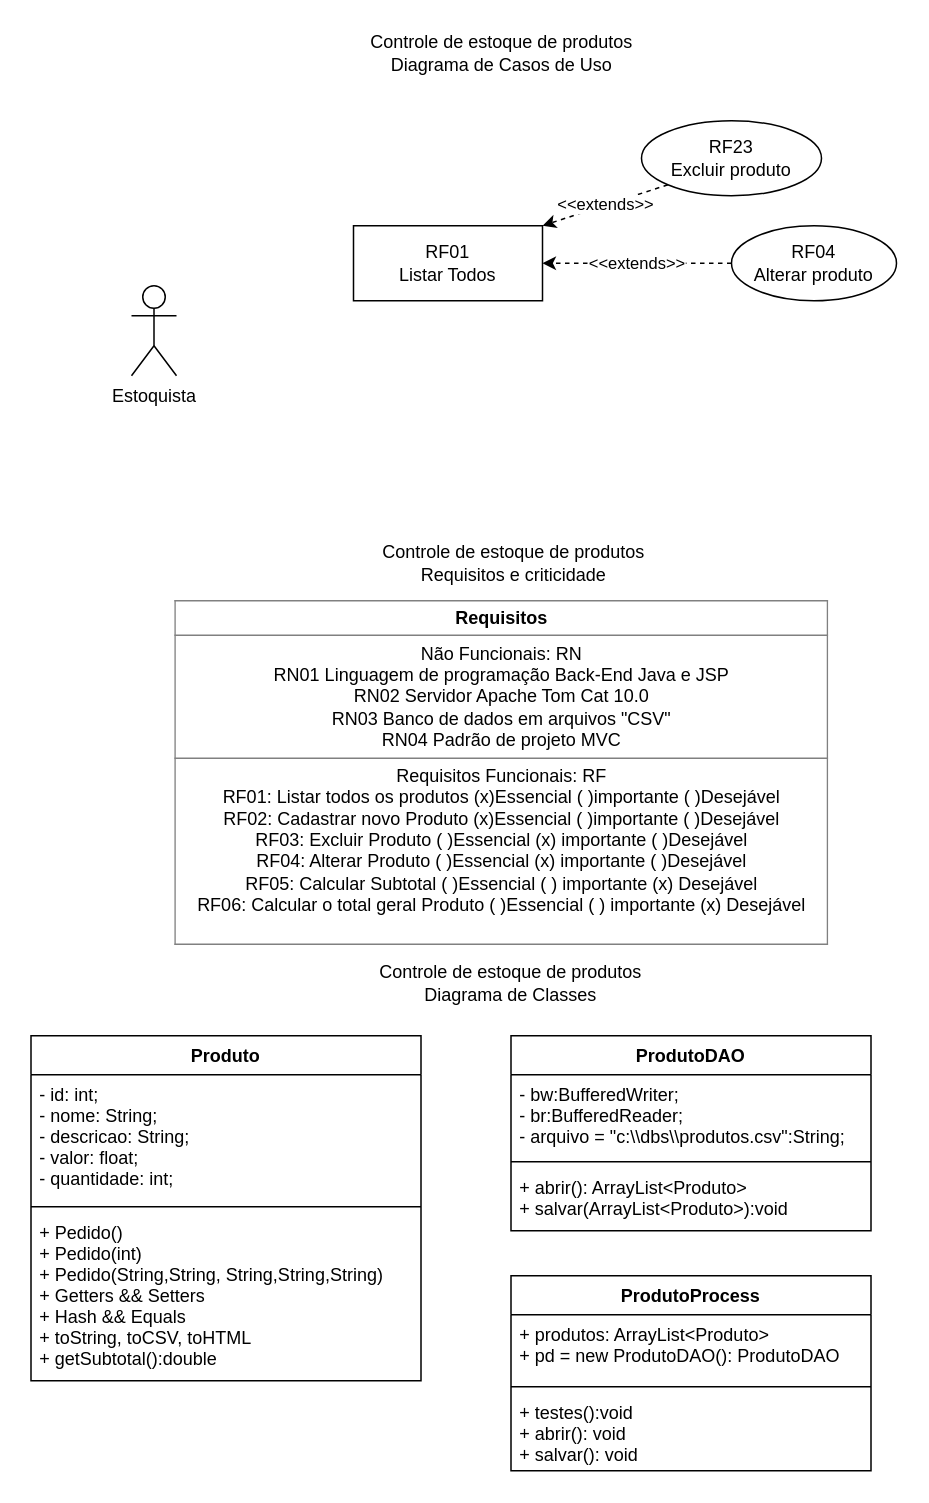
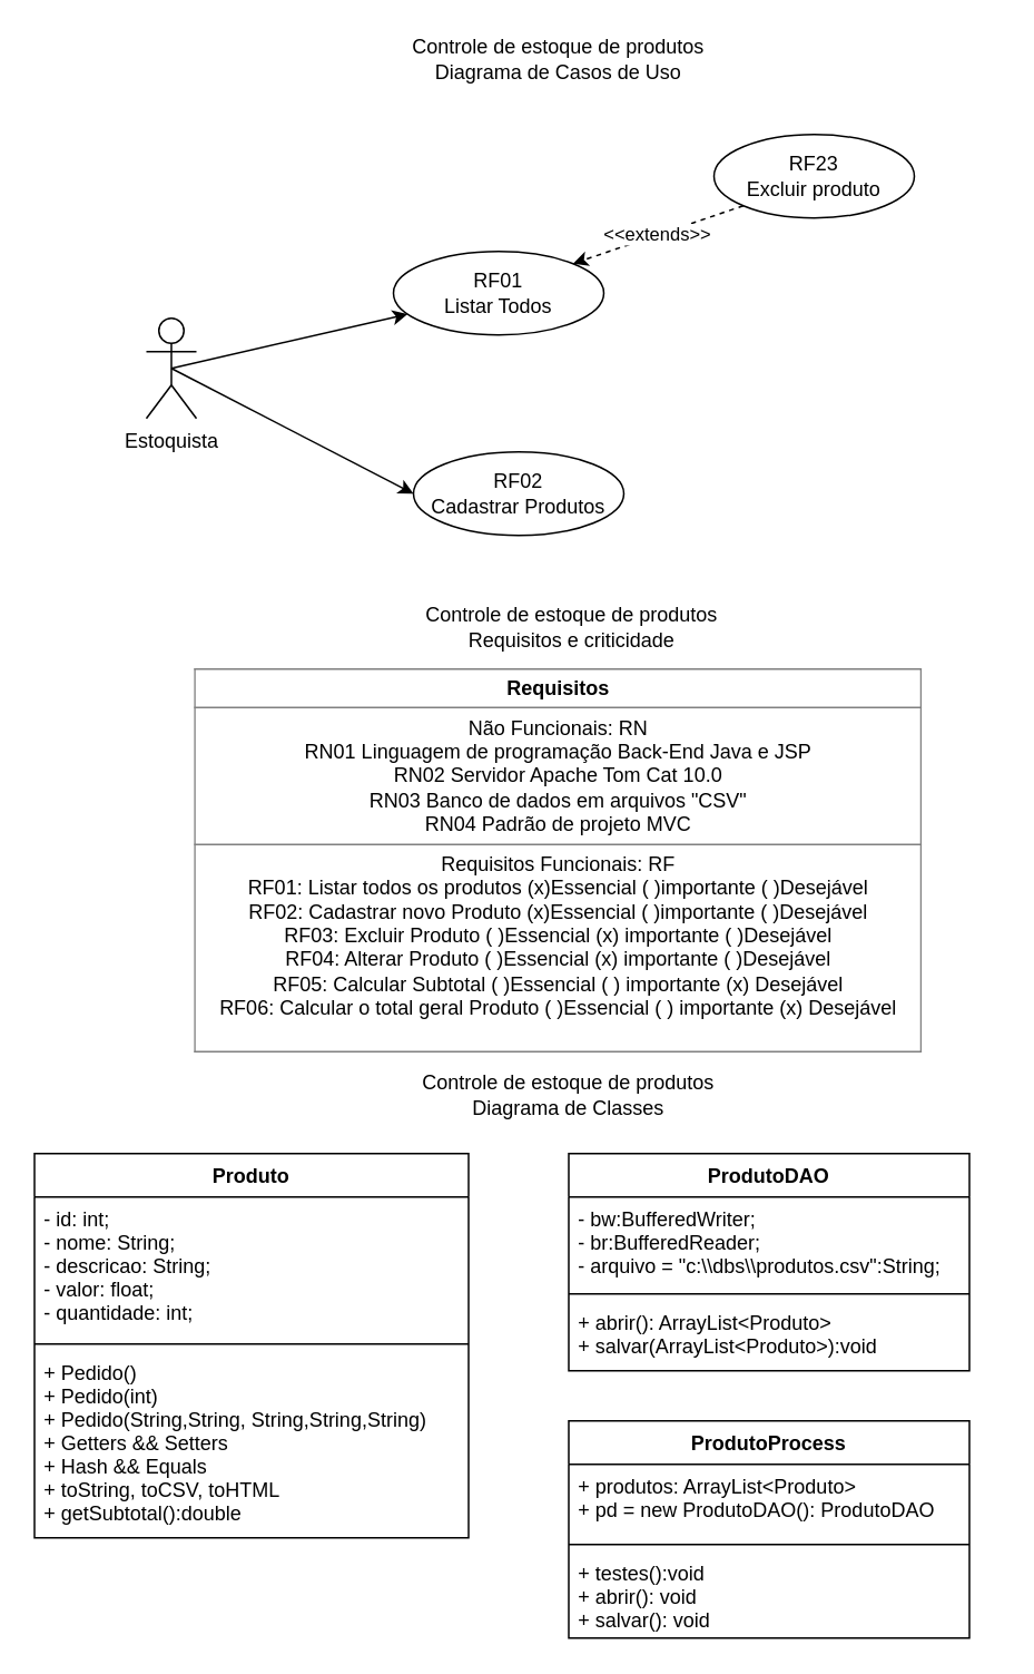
  <mxCell id="0" />
  <mxCell id="1" parent="0" />
  <mxCell id="2" value="Produto" style="swimlane;fontStyle=1;align=center;verticalAlign=top;childLayout=stackLayout;horizontal=1;startSize=26;horizontalStack=0;resizeParent=1;resizeParentMax=0;resizeLast=0;collapsible=1;marginBottom=0;" vertex="1" parent="1"><mxGeometry x="20" y="690" width="260" height="230" as="geometry" /></mxCell>
  <mxCell id="3" value="- id: int;&#10;- nome: String;&#10;- descricao: String;&#10;- valor: float;&#10;- quantidade: int;&#10;" style="text;strokeColor=none;fillColor=none;align=left;verticalAlign=top;spacingLeft=4;spacingRight=4;overflow=hidden;rotatable=0;points=[[0,0.5],[1,0.5]];portConstraint=eastwest;" vertex="1" parent="2"><mxGeometry y="26" width="260" height="84" as="geometry" /></mxCell>
  <mxCell id="4" value="" style="line;strokeWidth=1;fillColor=none;align=left;verticalAlign=middle;spacingTop=-1;spacingLeft=3;spacingRight=3;rotatable=0;labelPosition=right;points=[];portConstraint=eastwest;" vertex="1" parent="2"><mxGeometry y="110" width="260" height="8" as="geometry" /></mxCell>
  <mxCell id="5" value="+ Pedido()&#10;+ Pedido(int)&#10;+ Pedido(String,String, String,String,String)&#10;+ Getters &amp;&amp; Setters&#10;+ Hash &amp;&amp; Equals&#10;+ toString, toCSV, toHTML&#10;+ getSubtotal():double" style="text;strokeColor=none;fillColor=none;align=left;verticalAlign=top;spacingLeft=4;spacingRight=4;overflow=hidden;rotatable=0;points=[[0,0.5],[1,0.5]];portConstraint=eastwest;" vertex="1" parent="2"><mxGeometry y="118" width="260" height="112" as="geometry" /></mxCell>
  <mxCell id="6" value="ProdutoDAO" style="swimlane;fontStyle=1;align=center;verticalAlign=top;childLayout=stackLayout;horizontal=1;startSize=26;horizontalStack=0;resizeParent=1;resizeParentMax=0;resizeLast=0;collapsible=1;marginBottom=0;" vertex="1" parent="1"><mxGeometry x="340" y="690" width="240" height="130" as="geometry" /></mxCell>
  <mxCell id="7" value="- bw:BufferedWriter;&#10;- br:BufferedReader;&#10;- arquivo = &quot;c:\\dbs\\produtos.csv&quot;:String;" style="text;strokeColor=none;fillColor=none;align=left;verticalAlign=top;spacingLeft=4;spacingRight=4;overflow=hidden;rotatable=0;points=[[0,0.5],[1,0.5]];portConstraint=eastwest;" vertex="1" parent="6"><mxGeometry y="26" width="240" height="54" as="geometry" /></mxCell>
  <mxCell id="8" value="" style="line;strokeWidth=1;fillColor=none;align=left;verticalAlign=middle;spacingTop=-1;spacingLeft=3;spacingRight=3;rotatable=0;labelPosition=right;points=[];portConstraint=eastwest;" vertex="1" parent="6"><mxGeometry y="80" width="240" height="8" as="geometry" /></mxCell>
  <mxCell id="9" value="+ abrir(): ArrayList&lt;Produto&gt;&#10;+ salvar(ArrayList&lt;Produto&gt;):void" style="text;strokeColor=none;fillColor=none;align=left;verticalAlign=top;spacingLeft=4;spacingRight=4;overflow=hidden;rotatable=0;points=[[0,0.5],[1,0.5]];portConstraint=eastwest;" vertex="1" parent="6"><mxGeometry y="88" width="240" height="42" as="geometry" /></mxCell>
  <mxCell id="10" value="ProdutoProcess" style="swimlane;fontStyle=1;align=center;verticalAlign=top;childLayout=stackLayout;horizontal=1;startSize=26;horizontalStack=0;resizeParent=1;resizeParentMax=0;resizeLast=0;collapsible=1;marginBottom=0;" vertex="1" parent="1"><mxGeometry x="340" y="850" width="240" height="130" as="geometry" /></mxCell>
  <mxCell id="11" value="+ produtos: ArrayList&lt;Produto&gt;&#10;+ pd = new ProdutoDAO(): ProdutoDAO" style="text;strokeColor=none;fillColor=none;align=left;verticalAlign=top;spacingLeft=4;spacingRight=4;overflow=hidden;rotatable=0;points=[[0,0.5],[1,0.5]];portConstraint=eastwest;" vertex="1" parent="10"><mxGeometry y="26" width="240" height="44" as="geometry" /></mxCell>
  <mxCell id="12" value="" style="line;strokeWidth=1;fillColor=none;align=left;verticalAlign=middle;spacingTop=-1;spacingLeft=3;spacingRight=3;rotatable=0;labelPosition=right;points=[];portConstraint=eastwest;" vertex="1" parent="10"><mxGeometry y="70" width="240" height="8" as="geometry" /></mxCell>
  <mxCell id="13" value="+ testes():void&#10;+ abrir(): void&#10;+ salvar(): void" style="text;strokeColor=none;fillColor=none;align=left;verticalAlign=top;spacingLeft=4;spacingRight=4;overflow=hidden;rotatable=0;points=[[0,0.5],[1,0.5]];portConstraint=eastwest;" vertex="1" parent="10"><mxGeometry y="78" width="240" height="52" as="geometry" /></mxCell>
  <mxCell id="14" value="Controle de estoque de produtos&lt;br&gt;Diagrama de Classes" style="text;html=1;strokeColor=none;fillColor=none;align=center;verticalAlign=middle;whiteSpace=wrap;rounded=0;" vertex="1" parent="1"><mxGeometry x="240" y="640" width="200" height="30" as="geometry" /></mxCell>
  <mxCell id="15" value="Controle de estoque de produtos&lt;br&gt;Diagrama de Casos de Uso" style="text;html=1;strokeColor=none;fillColor=none;align=center;verticalAlign=middle;whiteSpace=wrap;rounded=0;" vertex="1" parent="1"><mxGeometry x="234" y="20" width="200" height="30" as="geometry" /></mxCell>
+ <mxCell id="16" style="rounded=0;orthogonalLoop=1;jettySize=auto;html=1;exitX=0.5;exitY=0.5;exitDx=0;exitDy=0;exitPerimeter=0;" edge="1" parent="1" source="18" target="20"><mxGeometry relative="1" as="geometry" /></mxCell>
+ <mxCell id="17" style="edgeStyle=none;rounded=0;orthogonalLoop=1;jettySize=auto;html=1;exitX=0.5;exitY=0.5;exitDx=0;exitDy=0;exitPerimeter=0;entryX=0;entryY=0.5;entryDx=0;entryDy=0;" edge="1" parent="1" source="18" target="19"><mxGeometry relative="1" as="geometry" /></mxCell>
  <mxCell id="18" value="Estoquista" style="shape=umlActor;verticalLabelPosition=bottom;verticalAlign=top;html=1;outlineConnect=0;" vertex="1" parent="1"><mxGeometry x="87" y="190" width="30" height="60" as="geometry" /></mxCell>
- <mxCell id="20" value="RF01&lt;br&gt;Listar Todos" style="whiteSpace=wrap;html=1;rounded=0;" vertex="1" parent="1"><mxGeometry x="235" y="150" width="126" height="50" as="geometry" /></mxCell>
- <mxCell id="21" value="&amp;lt;&amp;lt;extends&amp;gt;&amp;gt;" style="edgeStyle=none;rounded=0;orthogonalLoop=1;jettySize=auto;html=1;exitX=0;exitY=0.5;exitDx=0;exitDy=0;entryX=1;entryY=0.5;entryDx=0;entryDy=0;dashed=1;" edge="1" parent="1" source="22" target="20"><mxGeometry relative="1" as="geometry" /></mxCell>
- <mxCell id="22" value="RF04&lt;br&gt;Alterar produto" style="ellipse;whiteSpace=wrap;html=1;" vertex="1" parent="1"><mxGeometry x="487" y="150" width="110" height="50" as="geometry" /></mxCell>
+ <mxCell id="19" value="RF02&lt;br&gt;Cadastrar Produtos" style="ellipse;whiteSpace=wrap;html=1;" vertex="1" parent="1"><mxGeometry x="247" y="270" width="126" height="50" as="geometry" /></mxCell>
+ <mxCell id="20" value="RF01&lt;br&gt;Listar Todos" style="ellipse;whiteSpace=wrap;html=1;" vertex="1" parent="1"><mxGeometry x="235" y="150" width="126" height="50" as="geometry" /></mxCell>
  <mxCell id="23" value="&amp;lt;&amp;lt;extends&amp;gt;&amp;gt;" style="edgeStyle=none;rounded=0;orthogonalLoop=1;jettySize=auto;html=1;exitX=0;exitY=1;exitDx=0;exitDy=0;entryX=1;entryY=0;entryDx=0;entryDy=0;dashed=1;" edge="1" parent="1" source="24" target="20"><mxGeometry relative="1" as="geometry" /></mxCell>
  <mxCell id="24" value="RF23&lt;br&gt;Excluir produto" style="ellipse;whiteSpace=wrap;html=1;" vertex="1" parent="1"><mxGeometry x="427" y="80" width="120" height="50" as="geometry" /></mxCell>
  <mxCell id="25" style="edgeStyle=orthogonalEdgeStyle;rounded=0;orthogonalLoop=1;jettySize=auto;html=1;exitX=0.5;exitY=1;exitDx=0;exitDy=0;" edge="1" parent="1" source="24" target="24"><mxGeometry relative="1" as="geometry" /></mxCell>
  <mxCell id="26" value="Controle de estoque de produtos&lt;br&gt;Requisitos e criticidade" style="text;html=1;strokeColor=none;fillColor=none;align=center;verticalAlign=middle;whiteSpace=wrap;rounded=0;" vertex="1" parent="1"><mxGeometry x="242" y="360" width="200" height="30" as="geometry" /></mxCell>
  <mxCell id="27" value="&lt;table border=&quot;1&quot; width=&quot;100%&quot; cellpadding=&quot;4&quot; style=&quot;width: 100% ; height: 100% ; border-collapse: collapse&quot;&gt;&lt;tbody&gt;&lt;tr&gt;&lt;th align=&quot;center&quot;&gt;&lt;b&gt;Requisitos&lt;/b&gt;&lt;/th&gt;&lt;/tr&gt;&lt;tr&gt;&lt;td align=&quot;center&quot;&gt;Não Funcionais: RN&lt;br&gt;RN01 Linguagem de programação Back-End Java e JSP&lt;br&gt;RN02 Servidor Apache Tom Cat 10.0&lt;br&gt;RN03 Banco de dados em arquivos &quot;CSV&quot;&lt;br&gt;RN04 Padrão de projeto MVC&lt;/td&gt;&lt;/tr&gt;&lt;tr&gt;&lt;td align=&quot;center&quot;&gt;Requisitos Funcionais: RF&lt;br&gt;RF01: Listar todos os produtos (x)Essencial ( )importante ( )Desejável&lt;br&gt;RF02: Cadastrar novo Produto (x)Essencial ( )importante ( )Desejável&lt;br&gt;RF03: Excluir Produto ( )Essencial (x) importante ( )Desejável&lt;br&gt;RF04: Alterar Produto ( )Essencial (x) importante ( )Desejável&lt;br&gt;RF05: Calcular Subtotal ( )Essencial ( ) importante (x) Desejável&lt;br&gt;RF06: Calcular o total geral Produto ( )Essencial ( ) importante (x) Desejável&lt;br&gt;&lt;br&gt;&lt;/td&gt;&lt;/tr&gt;&lt;/tbody&gt;&lt;/table&gt;" style="text;html=1;strokeColor=none;fillColor=none;overflow=fill;" vertex="1" parent="1"><mxGeometry x="116" y="400" width="436" height="230" as="geometry" /></mxCell>
